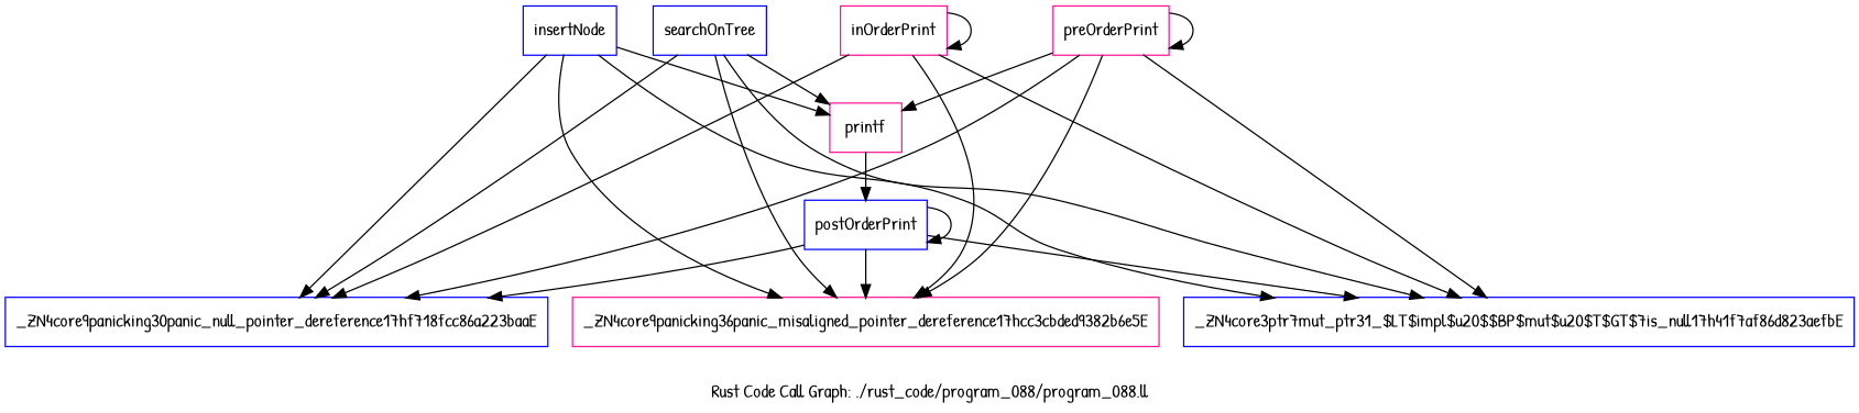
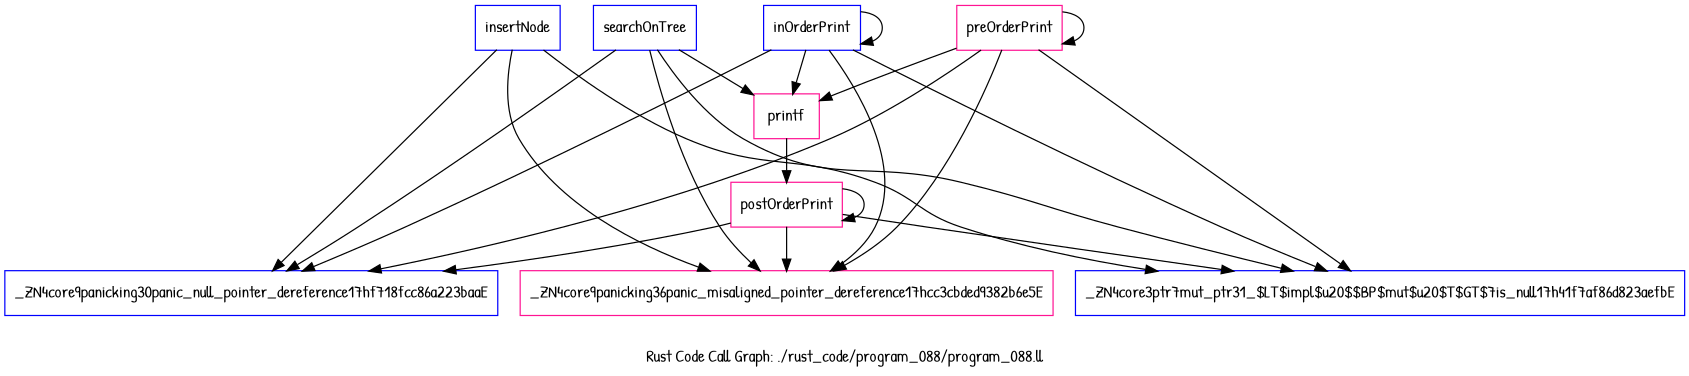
  digraph {
    fontname="Patrick Hand"
    label="Rust Code Call Graph: ./rust_code/program_088/program_088.ll"
    node [color=blue fontname="Patrick Hand" shape=record]
    edge [fontname="Patrick Hand"]
    n1 [label="{_ZN4core3ptr7mut_ptr31_$LT$impl$u20$$BP$mut$u20$T$GT$7is_null17h41f7af86d823aefbE}"]
    n2 [label="{insertNode}"]
    n3 [color=deeppink label="{_ZN4core9panicking36panic_misaligned_pointer_dereference17hcc3cbded9382b6e5E}"]
    n4 [label="{_ZN4core9panicking30panic_null_pointer_dereference17hf718fcc86a223baaE}"]
    n5 [label="{searchOnTree}"]
    n6 [color=deeppink label="{printf}"]
-   n7 [label="{postOrderPrint}"]
+   n7 [color=deeppink label="{postOrderPrint}"]
    n8 [color=deeppink label="{preOrderPrint}"]
-   n9 [color=deeppink label="{inOrderPrint}"]
+   n9 [label="{inOrderPrint}"]
    n2 -> n1
    n2 -> n3
    n2 -> n4
    n5 -> n1
    n5 -> n3
    n5 -> n4
    n5 -> n6
    n6 -> n7
    n7 -> n1
    n7 -> n3
    n7 -> n4
    n7 -> n7
    n8 -> n1
    n8 -> n3
    n8 -> n4
    n8 -> n6
    n8 -> n8
    n9 -> n1
    n9 -> n3
    n9 -> n4
-   n2 -> n6
+   n9 -> n6
    n9 -> n9
  }
